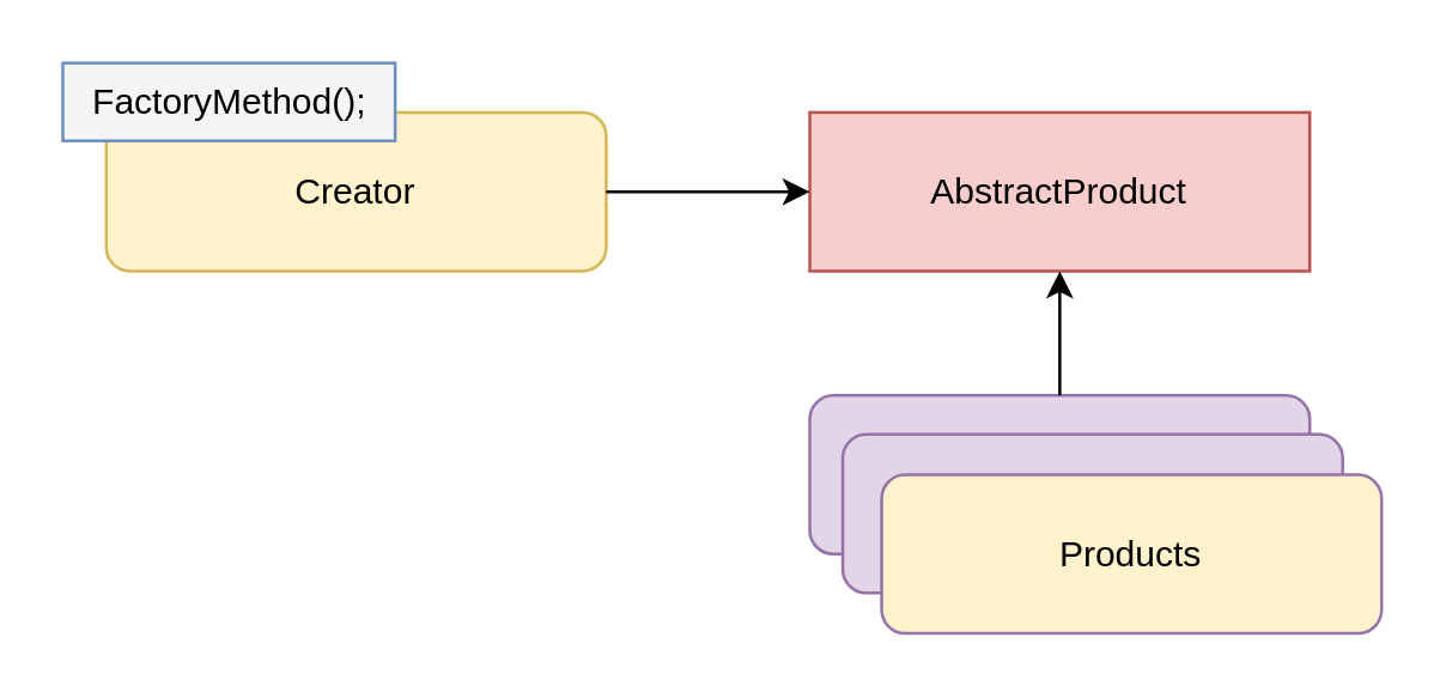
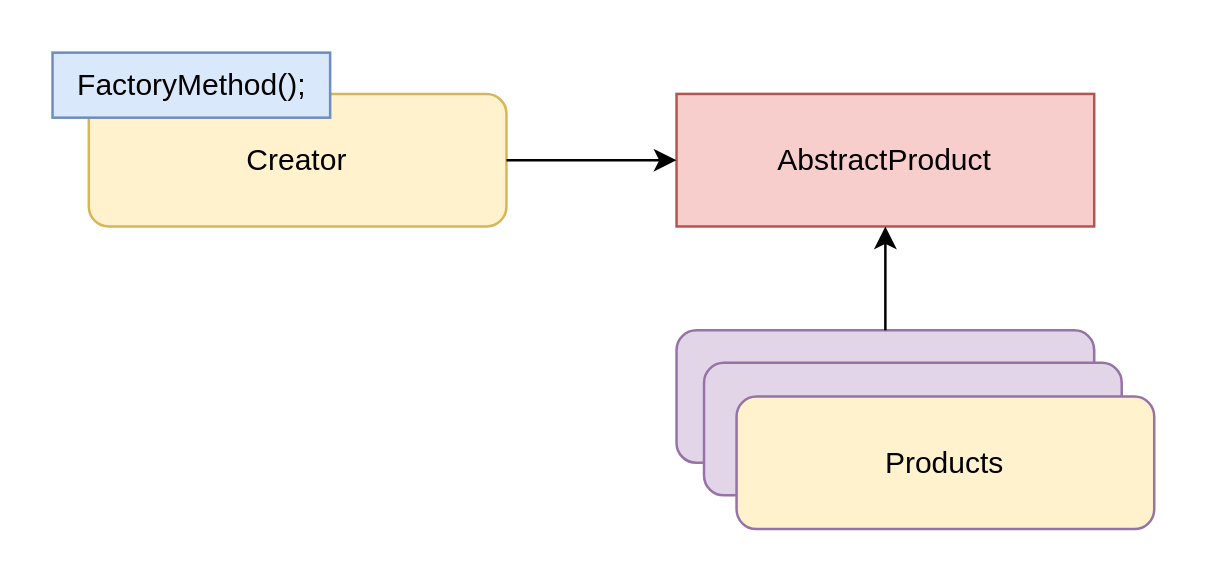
  <mxCell id="0" />
  <mxCell id="1" parent="0" />
  <mxCell id="2" value="Creator" style="rounded=1;whiteSpace=wrap;html=1;fillColor=#fff2cc;strokeColor=#d6b656;" vertex="1" parent="1"><mxGeometry x="35" y="37" width="167" height="53" as="geometry" /></mxCell>
  <mxCell id="3" value="AbstractProduct" style="whiteSpace=wrap;html=1;fillColor=#f8cecc;strokeColor=#b85450;rounded=0;" vertex="1" parent="1"><mxGeometry x="270" y="37" width="167" height="53" as="geometry" /></mxCell>
  <mxCell id="4" value="Creator" style="rounded=1;whiteSpace=wrap;html=1;fillColor=#e1d5e7;strokeColor=#9673a6;" vertex="1" parent="1"><mxGeometry x="270" y="131.5" width="167" height="53" as="geometry" /></mxCell>
  <mxCell id="5" value="Creator" style="rounded=1;whiteSpace=wrap;html=1;fillColor=#e1d5e7;strokeColor=#9673a6;" vertex="1" parent="1"><mxGeometry x="281" y="144.5" width="167" height="53" as="geometry" /></mxCell>
  <mxCell id="6" value="Products" style="rounded=1;whiteSpace=wrap;html=1;fillColor=#fff2cc;strokeColor=#9673a6;" vertex="1" parent="1"><mxGeometry x="294" y="158" width="167" height="53" as="geometry" /></mxCell>
  <mxCell id="7" value="" style="endArrow=classic;html=1;entryX=0;entryY=0.5;entryDx=0;entryDy=0;exitX=1;exitY=0.5;exitDx=0;exitDy=0;" edge="1" parent="1" source="2" target="3"><mxGeometry width="50" height="50" relative="1" as="geometry"><mxPoint x="160" y="158" as="sourcePoint" /><mxPoint x="210" y="108" as="targetPoint" /></mxGeometry></mxCell>
  <mxCell id="8" value="" style="endArrow=classic;html=1;entryX=0.5;entryY=1;entryDx=0;entryDy=0;exitX=0.5;exitY=0;exitDx=0;exitDy=0;" edge="1" parent="1" target="3"><mxGeometry width="50" height="50" relative="1" as="geometry"><mxPoint x="353.5" y="131.5" as="sourcePoint" /><mxPoint x="61" y="539" as="targetPoint" /></mxGeometry></mxCell>
- <mxCell id="9" value="FactoryMethod();" style="rounded=0;whiteSpace=wrap;html=1;fillColor=#f5f5f5;strokeColor=#6c8ebf;" vertex="1" parent="1"><mxGeometry x="20.5" y="20.5" width="111" height="26" as="geometry" /></mxCell>
+ <mxCell id="9" value="FactoryMethod();" style="rounded=0;whiteSpace=wrap;html=1;fillColor=#dae8fc;strokeColor=#6c8ebf;" vertex="1" parent="1"><mxGeometry x="20.5" y="20.5" width="111" height="26" as="geometry" /></mxCell>
